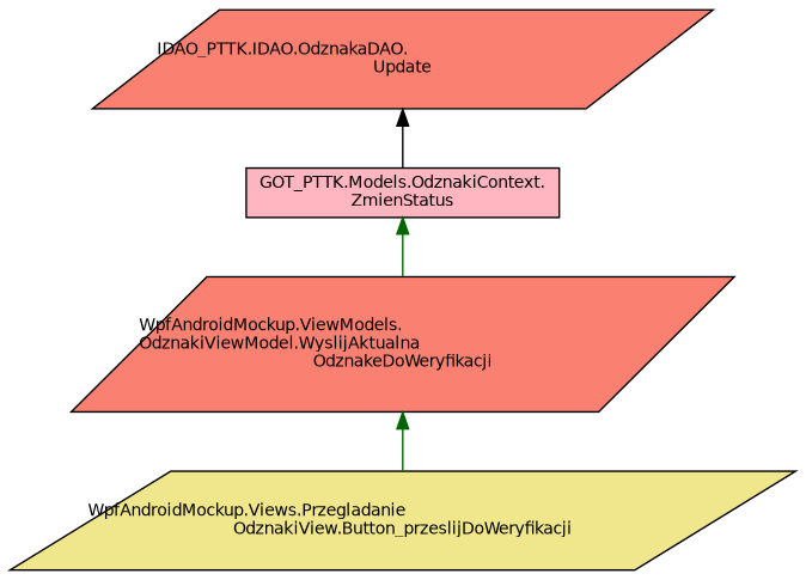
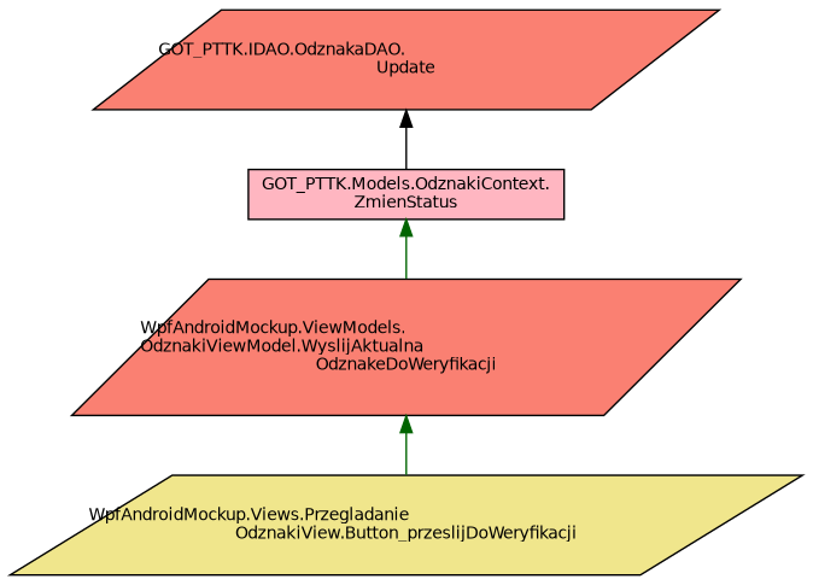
  digraph {
    rankdir=TB
    node [color=black fillcolor=salmon fontname=Helvetica fontsize=10 shape=parallelogram style=filled]
    edge [color=darkgreen dir=back fontname=Helvetica fontsize=10 labelfontname=Helvetica labelfontsize=10 style=solid]
-   n1 [fontcolor=black height=0.2 label="IDAO_PTTK.IDAO.OdznakaDAO.\lUpdate" width=0.4]
+   n1 [fontcolor=black height=0.2 label="GOT_PTTK.IDAO.OdznakaDAO.\lUpdate" width=0.4]
    n2 [fillcolor=lightpink height=0.2 label="GOT_PTTK.Models.OdznakiContext.\lZmienStatus" shape=box width=0.4]
    n3 [height=0.2 label="WpfAndroidMockup.ViewModels.\lOdznakiViewModel.WyslijAktualna\lOdznakeDoWeryfikacji" width=0.4]
    n4 [fillcolor=khaki height=0.2 label="WpfAndroidMockup.Views.Przegladanie\lOdznakiView.Button_przeslijDoWeryfikacji" width=0.4]
    n1 -> n2 [color=black]
    n2 -> n3
    n3 -> n4
  }
